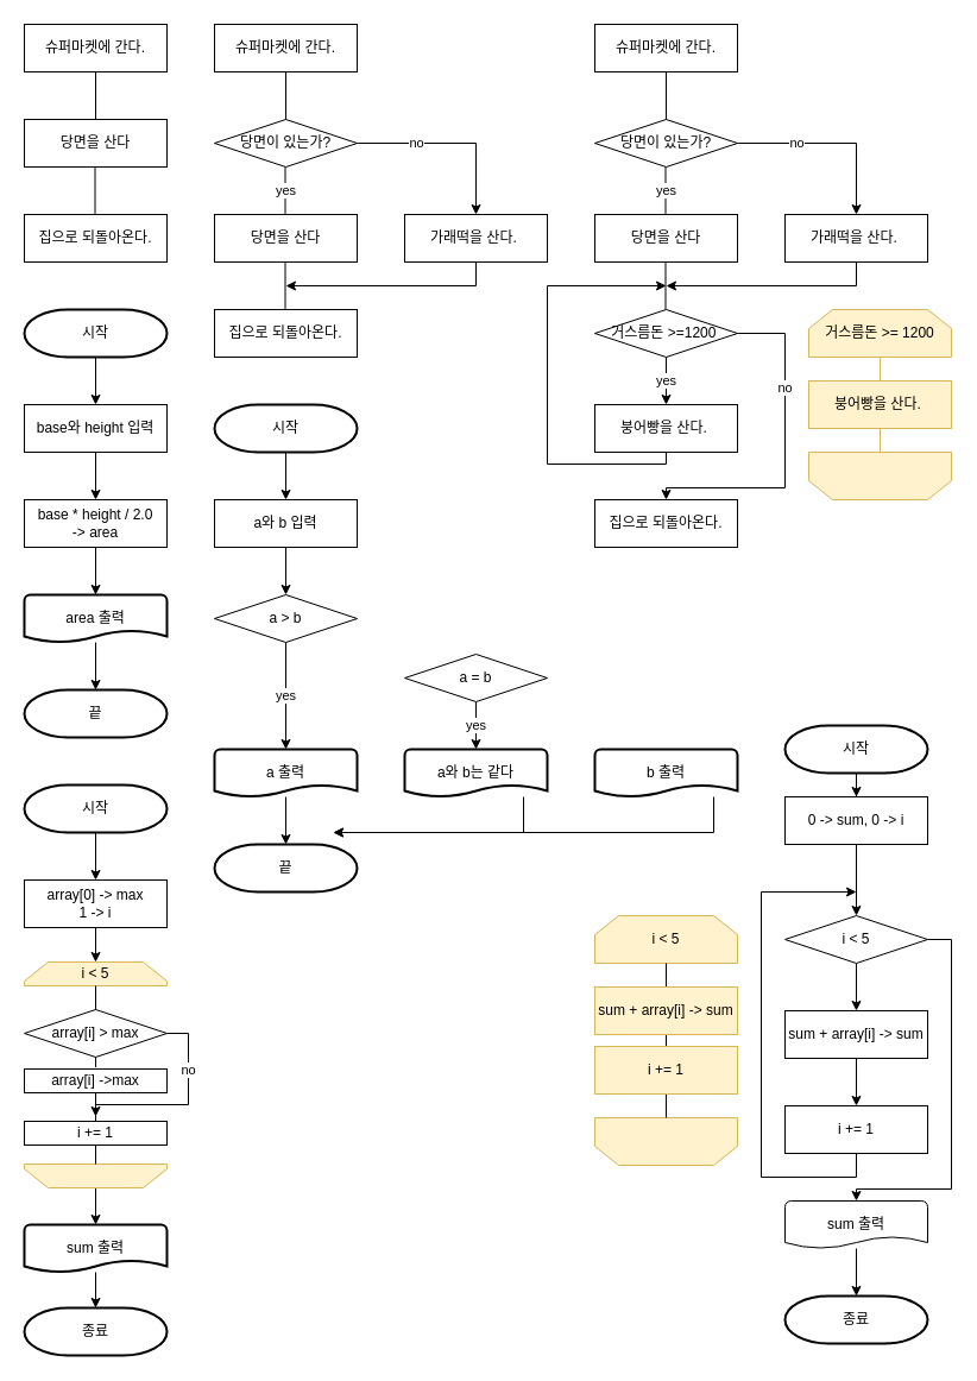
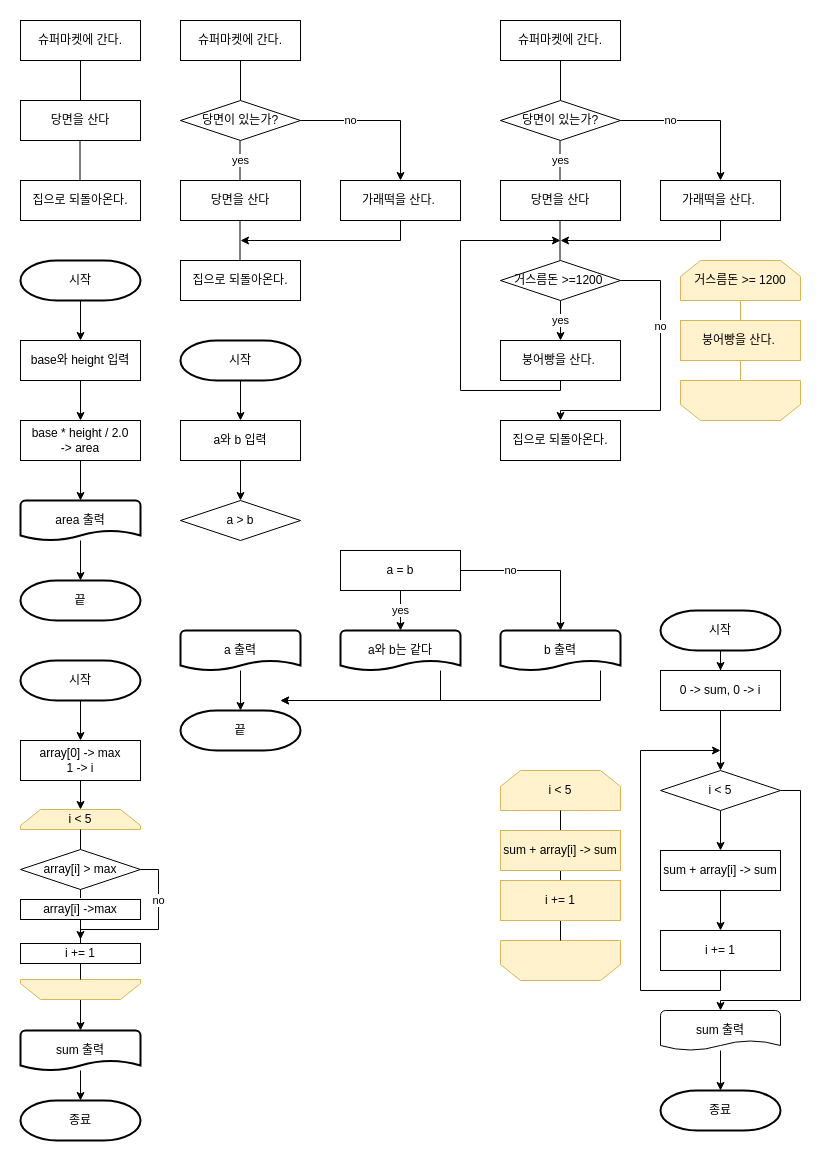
  <mxCell id="0" />
  <mxCell id="1" parent="0" />
  <mxCell id="2" value="슈퍼마켓에 간다." style="rounded=0;whiteSpace=wrap;html=1;" vertex="1" parent="1"><mxGeometry x="20" y="20" width="120" height="40" as="geometry" /></mxCell>
  <mxCell id="3" value="당면을 산다" style="rounded=0;whiteSpace=wrap;html=1;" vertex="1" parent="1"><mxGeometry x="20" y="100" width="120" height="40" as="geometry" /></mxCell>
  <mxCell id="4" value="집으로 되돌아온다." style="rounded=0;whiteSpace=wrap;html=1;" vertex="1" parent="1"><mxGeometry x="20" y="180" width="120" height="40" as="geometry" /></mxCell>
  <mxCell id="5" value="" style="endArrow=none;html=1;rounded=0;entryX=0.5;entryY=0;entryDx=0;entryDy=0;" edge="1" parent="1" source="2" target="3"><mxGeometry width="50" height="50" relative="1" as="geometry"><mxPoint x="80" y="110" as="sourcePoint" /><mxPoint x="80" y="90" as="targetPoint" /></mxGeometry></mxCell>
  <mxCell id="6" value="" style="endArrow=none;html=1;rounded=0;entryX=0.5;entryY=0;entryDx=0;entryDy=0;" edge="1" parent="1"><mxGeometry width="50" height="50" relative="1" as="geometry"><mxPoint x="79.5" y="140" as="sourcePoint" /><mxPoint x="79.5" y="180" as="targetPoint" /></mxGeometry></mxCell>
  <mxCell id="7" value="슈퍼마켓에 간다." style="rounded=0;whiteSpace=wrap;html=1;" vertex="1" parent="1"><mxGeometry x="180" y="20" width="120" height="40" as="geometry" /></mxCell>
  <mxCell id="8" value="당면을 산다" style="rounded=0;whiteSpace=wrap;html=1;" vertex="1" parent="1"><mxGeometry x="180" y="180" width="120" height="40" as="geometry" /></mxCell>
  <mxCell id="9" value="집으로 되돌아온다." style="rounded=0;whiteSpace=wrap;html=1;" vertex="1" parent="1"><mxGeometry x="180" y="260" width="120" height="40" as="geometry" /></mxCell>
  <mxCell id="10" value="" style="endArrow=none;html=1;rounded=0;entryX=0.5;entryY=0;entryDx=0;entryDy=0;" edge="1" parent="1"><mxGeometry width="50" height="50" relative="1" as="geometry"><mxPoint x="239.5" y="220" as="sourcePoint" /><mxPoint x="239.5" y="260" as="targetPoint" /></mxGeometry></mxCell>
  <mxCell id="11" value="no" style="edgeStyle=orthogonalEdgeStyle;rounded=0;orthogonalLoop=1;jettySize=auto;html=1;entryX=0.5;entryY=0;entryDx=0;entryDy=0;" edge="1" parent="1" source="12" target="16"><mxGeometry x="-0.375" relative="1" as="geometry"><mxPoint as="offset" /></mxGeometry></mxCell>
  <mxCell id="12" value="당면이 있는가?" style="rhombus;whiteSpace=wrap;html=1;" vertex="1" parent="1"><mxGeometry x="180" y="100" width="120" height="40" as="geometry" /></mxCell>
  <mxCell id="13" value="" style="endArrow=none;html=1;rounded=0;exitX=0.5;exitY=0;exitDx=0;exitDy=0;" edge="1" parent="1" source="12"><mxGeometry width="50" height="50" relative="1" as="geometry"><mxPoint x="190" y="110" as="sourcePoint" /><mxPoint x="240" y="60" as="targetPoint" /></mxGeometry></mxCell>
  <mxCell id="14" value="yes" style="endArrow=none;html=1;rounded=0;exitX=0.5;exitY=0;exitDx=0;exitDy=0;" edge="1" parent="1"><mxGeometry width="50" height="50" relative="1" as="geometry"><mxPoint x="239.5" y="180" as="sourcePoint" /><mxPoint x="239.5" y="140" as="targetPoint" /></mxGeometry></mxCell>
  <mxCell id="15" style="edgeStyle=orthogonalEdgeStyle;rounded=0;orthogonalLoop=1;jettySize=auto;html=1;" edge="1" parent="1" source="16"><mxGeometry relative="1" as="geometry"><mxPoint x="240" y="240" as="targetPoint" /><Array as="points"><mxPoint x="400" y="240" /></Array></mxGeometry></mxCell>
  <mxCell id="16" value="가래떡을 산다.&amp;nbsp;" style="rounded=0;whiteSpace=wrap;html=1;" vertex="1" parent="1"><mxGeometry x="340" y="180" width="120" height="40" as="geometry" /></mxCell>
  <mxCell id="17" value="슈퍼마켓에 간다." style="rounded=0;whiteSpace=wrap;html=1;" vertex="1" parent="1"><mxGeometry x="500" y="20" width="120" height="40" as="geometry" /></mxCell>
  <mxCell id="18" value="당면을 산다" style="rounded=0;whiteSpace=wrap;html=1;" vertex="1" parent="1"><mxGeometry x="500" y="180" width="120" height="40" as="geometry" /></mxCell>
  <mxCell id="19" value="집으로 되돌아온다." style="rounded=0;whiteSpace=wrap;html=1;" vertex="1" parent="1"><mxGeometry x="500" y="420" width="120" height="40" as="geometry" /></mxCell>
  <mxCell id="20" value="" style="endArrow=none;html=1;rounded=0;entryX=0.5;entryY=0;entryDx=0;entryDy=0;" edge="1" parent="1"><mxGeometry width="50" height="50" relative="1" as="geometry"><mxPoint x="559.5" y="220" as="sourcePoint" /><mxPoint x="559.5" y="260" as="targetPoint" /></mxGeometry></mxCell>
  <mxCell id="21" value="no" style="edgeStyle=orthogonalEdgeStyle;rounded=0;orthogonalLoop=1;jettySize=auto;html=1;entryX=0.5;entryY=0;entryDx=0;entryDy=0;" edge="1" parent="1" source="22" target="26"><mxGeometry x="-0.375" relative="1" as="geometry"><mxPoint as="offset" /></mxGeometry></mxCell>
  <mxCell id="22" value="당면이 있는가?" style="rhombus;whiteSpace=wrap;html=1;" vertex="1" parent="1"><mxGeometry x="500" y="100" width="120" height="40" as="geometry" /></mxCell>
  <mxCell id="23" value="" style="endArrow=none;html=1;rounded=0;exitX=0.5;exitY=0;exitDx=0;exitDy=0;" edge="1" parent="1" source="22"><mxGeometry width="50" height="50" relative="1" as="geometry"><mxPoint x="510" y="110" as="sourcePoint" /><mxPoint x="560" y="60" as="targetPoint" /></mxGeometry></mxCell>
  <mxCell id="24" value="yes" style="endArrow=none;html=1;rounded=0;exitX=0.5;exitY=0;exitDx=0;exitDy=0;" edge="1" parent="1"><mxGeometry width="50" height="50" relative="1" as="geometry"><mxPoint x="559.5" y="180" as="sourcePoint" /><mxPoint x="559.5" y="140" as="targetPoint" /></mxGeometry></mxCell>
  <mxCell id="25" style="edgeStyle=orthogonalEdgeStyle;rounded=0;orthogonalLoop=1;jettySize=auto;html=1;" edge="1" parent="1" source="26"><mxGeometry relative="1" as="geometry"><mxPoint x="560" y="240" as="targetPoint" /><Array as="points"><mxPoint x="720" y="240" /></Array></mxGeometry></mxCell>
  <mxCell id="26" value="가래떡을 산다.&amp;nbsp;" style="rounded=0;whiteSpace=wrap;html=1;" vertex="1" parent="1"><mxGeometry x="660" y="180" width="120" height="40" as="geometry" /></mxCell>
  <mxCell id="27" value="yes" style="edgeStyle=orthogonalEdgeStyle;rounded=0;orthogonalLoop=1;jettySize=auto;html=1;entryX=0.5;entryY=0;entryDx=0;entryDy=0;" edge="1" parent="1" source="29" target="31"><mxGeometry relative="1" as="geometry" /></mxCell>
  <mxCell id="28" value="no" style="edgeStyle=orthogonalEdgeStyle;rounded=0;orthogonalLoop=1;jettySize=auto;html=1;entryX=0.5;entryY=0;entryDx=0;entryDy=0;" edge="1" parent="1" source="29" target="19"><mxGeometry x="-0.385" relative="1" as="geometry"><mxPoint x="590" y="400" as="targetPoint" /><Array as="points"><mxPoint x="660" y="280" /><mxPoint x="660" y="410" /><mxPoint x="560" y="410" /></Array><mxPoint as="offset" /></mxGeometry></mxCell>
  <mxCell id="29" value="거스름돈 &amp;gt;=1200&amp;nbsp;" style="rhombus;whiteSpace=wrap;html=1;" vertex="1" parent="1"><mxGeometry x="500" y="260" width="120" height="40" as="geometry" /></mxCell>
  <mxCell id="30" style="edgeStyle=orthogonalEdgeStyle;rounded=0;orthogonalLoop=1;jettySize=auto;html=1;" edge="1" parent="1" source="31"><mxGeometry relative="1" as="geometry"><mxPoint x="560" y="240" as="targetPoint" /><Array as="points"><mxPoint x="560" y="390" /><mxPoint x="460" y="390" /><mxPoint x="460" y="240" /></Array></mxGeometry></mxCell>
  <mxCell id="31" value="붕어빵을 산다.&amp;nbsp;" style="rounded=0;whiteSpace=wrap;html=1;" vertex="1" parent="1"><mxGeometry x="500" y="340" width="120" height="40" as="geometry" /></mxCell>
  <mxCell id="32" value="거스름돈 &amp;gt;= 1200" style="shape=loopLimit;whiteSpace=wrap;html=1;fillColor=#fff2cc;strokeColor=#d6b656;" vertex="1" parent="1"><mxGeometry x="680" y="260" width="120" height="40" as="geometry" /></mxCell>
  <mxCell id="33" value="" style="shape=loopLimit;whiteSpace=wrap;html=1;rotation=-180;fillColor=#fff2cc;strokeColor=#d6b656;" vertex="1" parent="1"><mxGeometry x="680" y="380" width="120" height="40" as="geometry" /></mxCell>
  <mxCell id="34" value="" style="endArrow=none;html=1;rounded=0;entryX=0.5;entryY=1;entryDx=0;entryDy=0;exitX=0.5;exitY=1;exitDx=0;exitDy=0;fillColor=#fff2cc;strokeColor=#d6b656;" edge="1" parent="1" source="33" target="32"><mxGeometry width="50" height="50" relative="1" as="geometry"><mxPoint x="720" y="360" as="sourcePoint" /><mxPoint x="770" y="310" as="targetPoint" /></mxGeometry></mxCell>
  <mxCell id="35" value="붕어빵을 산다.&amp;nbsp;" style="rounded=0;whiteSpace=wrap;html=1;fillColor=#fff2cc;strokeColor=#d6b656;" vertex="1" parent="1"><mxGeometry x="680" y="320" width="120" height="40" as="geometry" /></mxCell>
  <mxCell id="36" style="edgeStyle=orthogonalEdgeStyle;rounded=0;orthogonalLoop=1;jettySize=auto;html=1;entryX=0.5;entryY=0;entryDx=0;entryDy=0;" edge="1" parent="1" source="37" target="40"><mxGeometry relative="1" as="geometry" /></mxCell>
  <mxCell id="37" value="시작" style="strokeWidth=2;html=1;shape=mxgraph.flowchart.terminator;whiteSpace=wrap;" vertex="1" parent="1"><mxGeometry x="20" y="260" width="120" height="40" as="geometry" /></mxCell>
  <mxCell id="38" value="끝" style="strokeWidth=2;html=1;shape=mxgraph.flowchart.terminator;whiteSpace=wrap;" vertex="1" parent="1"><mxGeometry x="20" y="580" width="120" height="40" as="geometry" /></mxCell>
  <mxCell id="39" style="edgeStyle=orthogonalEdgeStyle;rounded=0;orthogonalLoop=1;jettySize=auto;html=1;entryX=0.5;entryY=0;entryDx=0;entryDy=0;" edge="1" parent="1" source="40" target="42"><mxGeometry relative="1" as="geometry" /></mxCell>
  <mxCell id="40" value="base와 height 입력" style="rounded=0;whiteSpace=wrap;html=1;" vertex="1" parent="1"><mxGeometry x="20" y="340" width="120" height="40" as="geometry" /></mxCell>
  <mxCell id="41" style="edgeStyle=orthogonalEdgeStyle;rounded=0;orthogonalLoop=1;jettySize=auto;html=1;entryX=0.5;entryY=0;entryDx=0;entryDy=0;entryPerimeter=0;" edge="1" parent="1" source="42" target="44"><mxGeometry relative="1" as="geometry" /></mxCell>
  <mxCell id="42" value="base * height / 2.0 &lt;br&gt;-&amp;gt; area" style="rounded=0;whiteSpace=wrap;html=1;" vertex="1" parent="1"><mxGeometry x="20" y="420" width="120" height="40" as="geometry" /></mxCell>
  <mxCell id="43" style="edgeStyle=orthogonalEdgeStyle;rounded=0;orthogonalLoop=1;jettySize=auto;html=1;entryX=0.5;entryY=0;entryDx=0;entryDy=0;entryPerimeter=0;" edge="1" parent="1" source="44" target="38"><mxGeometry relative="1" as="geometry" /></mxCell>
  <mxCell id="44" value="area 출력" style="strokeWidth=2;html=1;shape=mxgraph.flowchart.document2;whiteSpace=wrap;size=0.25;" vertex="1" parent="1"><mxGeometry x="20" y="500" width="120" height="40" as="geometry" /></mxCell>
  <mxCell id="45" style="edgeStyle=orthogonalEdgeStyle;rounded=0;orthogonalLoop=1;jettySize=auto;html=1;entryX=0.5;entryY=0;entryDx=0;entryDy=0;" edge="1" parent="1" source="46" target="48"><mxGeometry relative="1" as="geometry" /></mxCell>
  <mxCell id="46" value="시작" style="strokeWidth=2;html=1;shape=mxgraph.flowchart.terminator;whiteSpace=wrap;" vertex="1" parent="1"><mxGeometry x="180" y="340" width="120" height="40" as="geometry" /></mxCell>
  <mxCell id="47" style="edgeStyle=orthogonalEdgeStyle;rounded=0;orthogonalLoop=1;jettySize=auto;html=1;entryX=0.5;entryY=0;entryDx=0;entryDy=0;" edge="1" parent="1" source="48" target="50"><mxGeometry relative="1" as="geometry" /></mxCell>
  <mxCell id="48" value="a와 b 입력" style="rounded=0;whiteSpace=wrap;html=1;" vertex="1" parent="1"><mxGeometry x="180" y="420" width="120" height="40" as="geometry" /></mxCell>
- <mxCell id="49" value="yes" style="edgeStyle=orthogonalEdgeStyle;rounded=0;orthogonalLoop=1;jettySize=auto;html=1;" edge="1" parent="1" source="50" target="52"><mxGeometry relative="1" as="geometry" /></mxCell>
  <mxCell id="50" value="a &amp;gt; b" style="rhombus;whiteSpace=wrap;html=1;" vertex="1" parent="1"><mxGeometry x="180" y="500" width="120" height="40" as="geometry" /></mxCell>
  <mxCell id="51" value="" style="edgeStyle=orthogonalEdgeStyle;rounded=0;orthogonalLoop=1;jettySize=auto;html=1;" edge="1" parent="1" source="52" target="53"><mxGeometry relative="1" as="geometry" /></mxCell>
  <mxCell id="52" value="a 출력" style="strokeWidth=2;html=1;shape=mxgraph.flowchart.document2;whiteSpace=wrap;size=0.25;" vertex="1" parent="1"><mxGeometry x="180" y="630" width="120" height="40" as="geometry" /></mxCell>
  <mxCell id="53" value="끝" style="strokeWidth=2;html=1;shape=mxgraph.flowchart.terminator;whiteSpace=wrap;" vertex="1" parent="1"><mxGeometry x="180" y="710" width="120" height="40" as="geometry" /></mxCell>
  <mxCell id="54" value="yes" style="edgeStyle=orthogonalEdgeStyle;rounded=0;orthogonalLoop=1;jettySize=auto;html=1;" edge="1" parent="1" source="56" target="58"><mxGeometry relative="1" as="geometry" /></mxCell>
- <mxCell id="56" value="a = b" style="rhombus;whiteSpace=wrap;html=1;" vertex="1" parent="1"><mxGeometry x="340" y="550" width="120" height="40" as="geometry" /></mxCell>
+ <mxCell id="55" value="no" style="edgeStyle=orthogonalEdgeStyle;rounded=0;orthogonalLoop=1;jettySize=auto;html=1;entryX=0.5;entryY=0;entryDx=0;entryDy=0;entryPerimeter=0;" edge="1" parent="1" source="56" target="60"><mxGeometry x="-0.375" relative="1" as="geometry"><mxPoint as="offset" /></mxGeometry></mxCell>
+ <mxCell id="56" value="a = b" style="whiteSpace=wrap;html=1;rounded=0;" vertex="1" parent="1"><mxGeometry x="340" y="550" width="120" height="40" as="geometry" /></mxCell>
  <mxCell id="57" style="edgeStyle=orthogonalEdgeStyle;rounded=0;orthogonalLoop=1;jettySize=auto;html=1;" edge="1" parent="1" source="58"><mxGeometry relative="1" as="geometry"><mxPoint x="280" y="700" as="targetPoint" /><Array as="points"><mxPoint x="440" y="700" /></Array></mxGeometry></mxCell>
  <mxCell id="58" value="a와 b는 같다" style="strokeWidth=2;html=1;shape=mxgraph.flowchart.document2;whiteSpace=wrap;size=0.25;" vertex="1" parent="1"><mxGeometry x="340" y="630" width="120" height="40" as="geometry" /></mxCell>
  <mxCell id="59" style="edgeStyle=orthogonalEdgeStyle;rounded=0;orthogonalLoop=1;jettySize=auto;html=1;" edge="1" parent="1" source="60"><mxGeometry relative="1" as="geometry"><mxPoint x="280" y="700" as="targetPoint" /><Array as="points"><mxPoint x="600" y="700" /></Array></mxGeometry></mxCell>
  <mxCell id="60" value="b 출력" style="strokeWidth=2;html=1;shape=mxgraph.flowchart.document2;whiteSpace=wrap;size=0.25;" vertex="1" parent="1"><mxGeometry x="500" y="630" width="120" height="40" as="geometry" /></mxCell>
  <mxCell id="61" value="" style="edgeStyle=orthogonalEdgeStyle;rounded=0;orthogonalLoop=1;jettySize=auto;html=1;" edge="1" parent="1" source="62" target="64"><mxGeometry relative="1" as="geometry" /></mxCell>
  <mxCell id="62" value="시작" style="strokeWidth=2;html=1;shape=mxgraph.flowchart.terminator;whiteSpace=wrap;" vertex="1" parent="1"><mxGeometry x="660" y="610" width="120" height="40" as="geometry" /></mxCell>
  <mxCell id="63" value="" style="edgeStyle=orthogonalEdgeStyle;rounded=0;orthogonalLoop=1;jettySize=auto;html=1;" edge="1" parent="1" source="64" target="67"><mxGeometry relative="1" as="geometry" /></mxCell>
  <mxCell id="64" value="0 -&amp;gt; sum, 0 -&amp;gt; i" style="rounded=0;whiteSpace=wrap;html=1;" vertex="1" parent="1"><mxGeometry x="660" y="670" width="120" height="40" as="geometry" /></mxCell>
  <mxCell id="65" value="" style="edgeStyle=orthogonalEdgeStyle;rounded=0;orthogonalLoop=1;jettySize=auto;html=1;" edge="1" parent="1" source="67" target="69"><mxGeometry relative="1" as="geometry" /></mxCell>
  <mxCell id="66" style="edgeStyle=orthogonalEdgeStyle;rounded=0;orthogonalLoop=1;jettySize=auto;html=1;entryX=0.5;entryY=0;entryDx=0;entryDy=0;entryPerimeter=0;" edge="1" parent="1" source="67" target="73"><mxGeometry relative="1" as="geometry"><Array as="points"><mxPoint x="800" y="790" /><mxPoint x="800" y="1000" /><mxPoint x="720" y="1000" /></Array></mxGeometry></mxCell>
  <mxCell id="67" value="i &amp;lt; 5" style="rhombus;whiteSpace=wrap;html=1;" vertex="1" parent="1"><mxGeometry x="660" y="770" width="120" height="40" as="geometry" /></mxCell>
  <mxCell id="68" value="" style="edgeStyle=orthogonalEdgeStyle;rounded=0;orthogonalLoop=1;jettySize=auto;html=1;" edge="1" parent="1" source="69" target="71"><mxGeometry relative="1" as="geometry" /></mxCell>
  <mxCell id="69" value="sum + array[i] -&amp;gt; sum" style="rounded=0;whiteSpace=wrap;html=1;" vertex="1" parent="1"><mxGeometry x="660" y="850" width="120" height="40" as="geometry" /></mxCell>
  <mxCell id="70" style="edgeStyle=orthogonalEdgeStyle;rounded=0;orthogonalLoop=1;jettySize=auto;html=1;" edge="1" parent="1" source="71"><mxGeometry relative="1" as="geometry"><mxPoint x="720" y="750" as="targetPoint" /><Array as="points"><mxPoint x="720" y="990" /><mxPoint x="640" y="990" /><mxPoint x="640" y="750" /></Array></mxGeometry></mxCell>
  <mxCell id="71" value="i += 1" style="rounded=0;whiteSpace=wrap;html=1;" vertex="1" parent="1"><mxGeometry x="660" y="930" width="120" height="40" as="geometry" /></mxCell>
  <mxCell id="72" value="" style="edgeStyle=orthogonalEdgeStyle;rounded=0;orthogonalLoop=1;jettySize=auto;html=1;" edge="1" parent="1" source="73" target="74"><mxGeometry relative="1" as="geometry" /></mxCell>
  <mxCell id="73" value="sum 출력" style="strokeWidth=1;html=1;shape=mxgraph.flowchart.document2;whiteSpace=wrap;size=0.25;" vertex="1" parent="1"><mxGeometry x="660" y="1010" width="120" height="40" as="geometry" /></mxCell>
  <mxCell id="74" value="종료" style="strokeWidth=2;html=1;shape=mxgraph.flowchart.terminator;whiteSpace=wrap;" vertex="1" parent="1"><mxGeometry x="660" y="1090" width="120" height="40" as="geometry" /></mxCell>
  <mxCell id="75" value="i &amp;lt; 5" style="shape=loopLimit;whiteSpace=wrap;html=1;fillColor=#fff2cc;strokeColor=#d6b656;" vertex="1" parent="1"><mxGeometry x="500" y="770" width="120" height="40" as="geometry" /></mxCell>
  <mxCell id="76" value="" style="shape=loopLimit;whiteSpace=wrap;html=1;rotation=-180;fillColor=#fff2cc;strokeColor=#d6b656;" vertex="1" parent="1"><mxGeometry x="500" y="940" width="120" height="40" as="geometry" /></mxCell>
  <mxCell id="77" value="" style="endArrow=none;html=1;rounded=0;entryX=0.5;entryY=1;entryDx=0;entryDy=0;exitX=0.5;exitY=1;exitDx=0;exitDy=0;" edge="1" parent="1" source="76" target="75"><mxGeometry width="50" height="50" relative="1" as="geometry"><mxPoint x="540" y="870" as="sourcePoint" /><mxPoint x="590" y="820" as="targetPoint" /></mxGeometry></mxCell>
  <mxCell id="78" value="sum + array[i] -&amp;gt; sum" style="rounded=0;whiteSpace=wrap;html=1;fillColor=#fff2cc;strokeColor=#d6b656;" vertex="1" parent="1"><mxGeometry x="500" y="830" width="120" height="40" as="geometry" /></mxCell>
  <mxCell id="79" value="i += 1" style="rounded=0;whiteSpace=wrap;html=1;fillColor=#fff2cc;strokeColor=#d6b656;" vertex="1" parent="1"><mxGeometry x="500" y="880" width="120" height="40" as="geometry" /></mxCell>
  <mxCell id="80" value="" style="edgeStyle=orthogonalEdgeStyle;rounded=0;orthogonalLoop=1;jettySize=auto;html=1;" edge="1" parent="1" source="81" target="83"><mxGeometry relative="1" as="geometry" /></mxCell>
  <mxCell id="81" value="시작" style="strokeWidth=2;html=1;shape=mxgraph.flowchart.terminator;whiteSpace=wrap;" vertex="1" parent="1"><mxGeometry x="20" y="660" width="120" height="40" as="geometry" /></mxCell>
  <mxCell id="82" style="edgeStyle=orthogonalEdgeStyle;rounded=0;orthogonalLoop=1;jettySize=auto;html=1;entryX=0.5;entryY=0;entryDx=0;entryDy=0;" edge="1" parent="1" source="83" target="84"><mxGeometry relative="1" as="geometry" /></mxCell>
  <mxCell id="83" value="array[0] -&amp;gt; max&lt;br&gt;1 -&amp;gt; i" style="rounded=0;whiteSpace=wrap;html=1;" vertex="1" parent="1"><mxGeometry x="20" y="740" width="120" height="40" as="geometry" /></mxCell>
  <mxCell id="84" value="i &amp;lt; 5" style="shape=loopLimit;whiteSpace=wrap;html=1;fillColor=#fff2cc;strokeColor=#d6b656;" vertex="1" parent="1"><mxGeometry x="20" y="809" width="120" height="20" as="geometry" /></mxCell>
  <mxCell id="85" style="edgeStyle=orthogonalEdgeStyle;rounded=0;orthogonalLoop=1;jettySize=auto;html=1;entryX=0.5;entryY=0;entryDx=0;entryDy=0;entryPerimeter=0;" edge="1" parent="1" source="86" target="93"><mxGeometry relative="1" as="geometry" /></mxCell>
  <mxCell id="86" value="" style="shape=loopLimit;whiteSpace=wrap;html=1;rotation=-180;fillColor=#fff2cc;strokeColor=#d6b656;" vertex="1" parent="1"><mxGeometry x="20" y="979" width="120" height="20" as="geometry" /></mxCell>
  <mxCell id="87" value="yes&lt;br&gt;" style="endArrow=none;html=1;rounded=0;entryX=0.5;entryY=1;entryDx=0;entryDy=0;exitX=0.5;exitY=1;exitDx=0;exitDy=0;" edge="1" parent="1" source="86" target="84"><mxGeometry width="50" height="50" relative="1" as="geometry"><mxPoint x="60" y="949" as="sourcePoint" /><mxPoint x="110" y="899" as="targetPoint" /></mxGeometry></mxCell>
  <mxCell id="88" value="i += 1" style="rounded=0;whiteSpace=wrap;html=1;" vertex="1" parent="1"><mxGeometry x="20" y="943" width="120" height="20" as="geometry" /></mxCell>
  <mxCell id="89" value="no" style="edgeStyle=orthogonalEdgeStyle;rounded=0;orthogonalLoop=1;jettySize=auto;html=1;" edge="1" parent="1" source="90"><mxGeometry x="-0.41" relative="1" as="geometry"><mxPoint x="80" y="939" as="targetPoint" /><Array as="points"><mxPoint x="158" y="869" /><mxPoint x="158" y="929" /><mxPoint x="80" y="929" /></Array><mxPoint as="offset" /></mxGeometry></mxCell>
  <mxCell id="90" value="array[i] &amp;gt; max" style="rhombus;whiteSpace=wrap;html=1;" vertex="1" parent="1"><mxGeometry x="20" y="849" width="120" height="40" as="geometry" /></mxCell>
  <mxCell id="91" value="array[i] -&amp;gt;max" style="rounded=0;whiteSpace=wrap;html=1;" vertex="1" parent="1"><mxGeometry x="20" y="899" width="120" height="20" as="geometry" /></mxCell>
  <mxCell id="92" style="edgeStyle=orthogonalEdgeStyle;rounded=0;orthogonalLoop=1;jettySize=auto;html=1;entryX=0.5;entryY=0;entryDx=0;entryDy=0;entryPerimeter=0;" edge="1" parent="1" source="93" target="94"><mxGeometry relative="1" as="geometry" /></mxCell>
  <mxCell id="93" value="sum 출력" style="strokeWidth=2;html=1;shape=mxgraph.flowchart.document2;whiteSpace=wrap;size=0.25;" vertex="1" parent="1"><mxGeometry x="20" y="1030" width="120" height="40" as="geometry" /></mxCell>
  <mxCell id="94" value="종료" style="strokeWidth=2;html=1;shape=mxgraph.flowchart.terminator;whiteSpace=wrap;" vertex="1" parent="1"><mxGeometry x="20" y="1100" width="120" height="40" as="geometry" /></mxCell>
